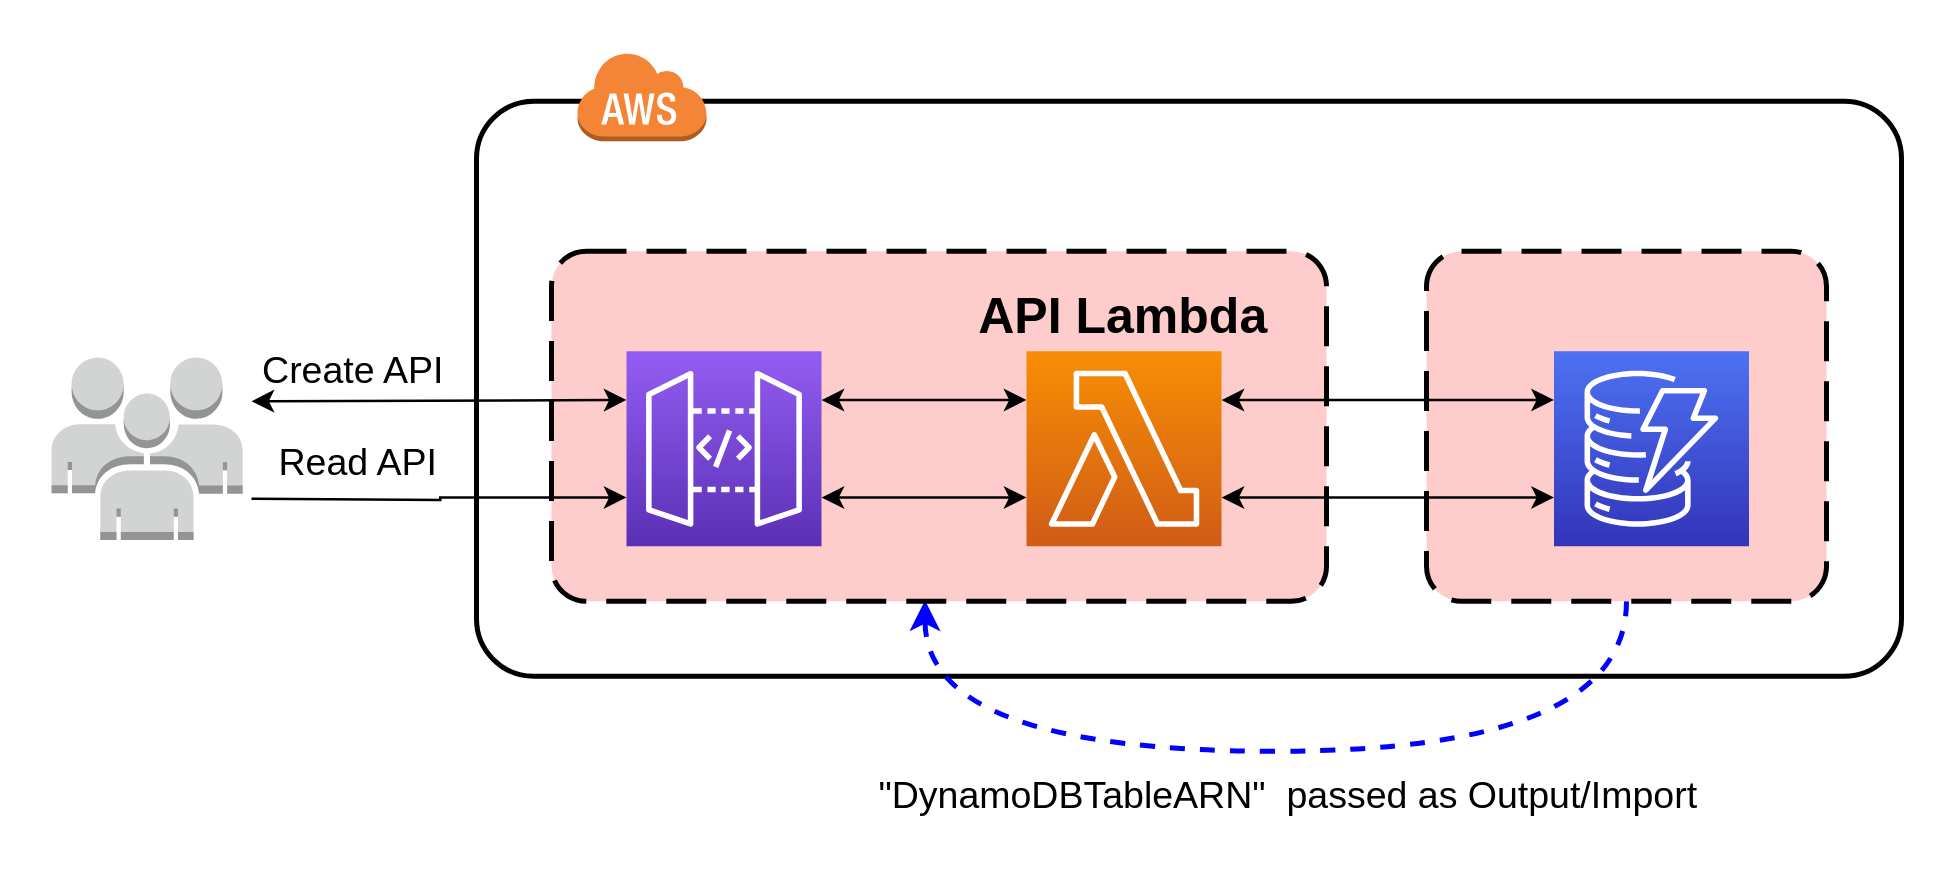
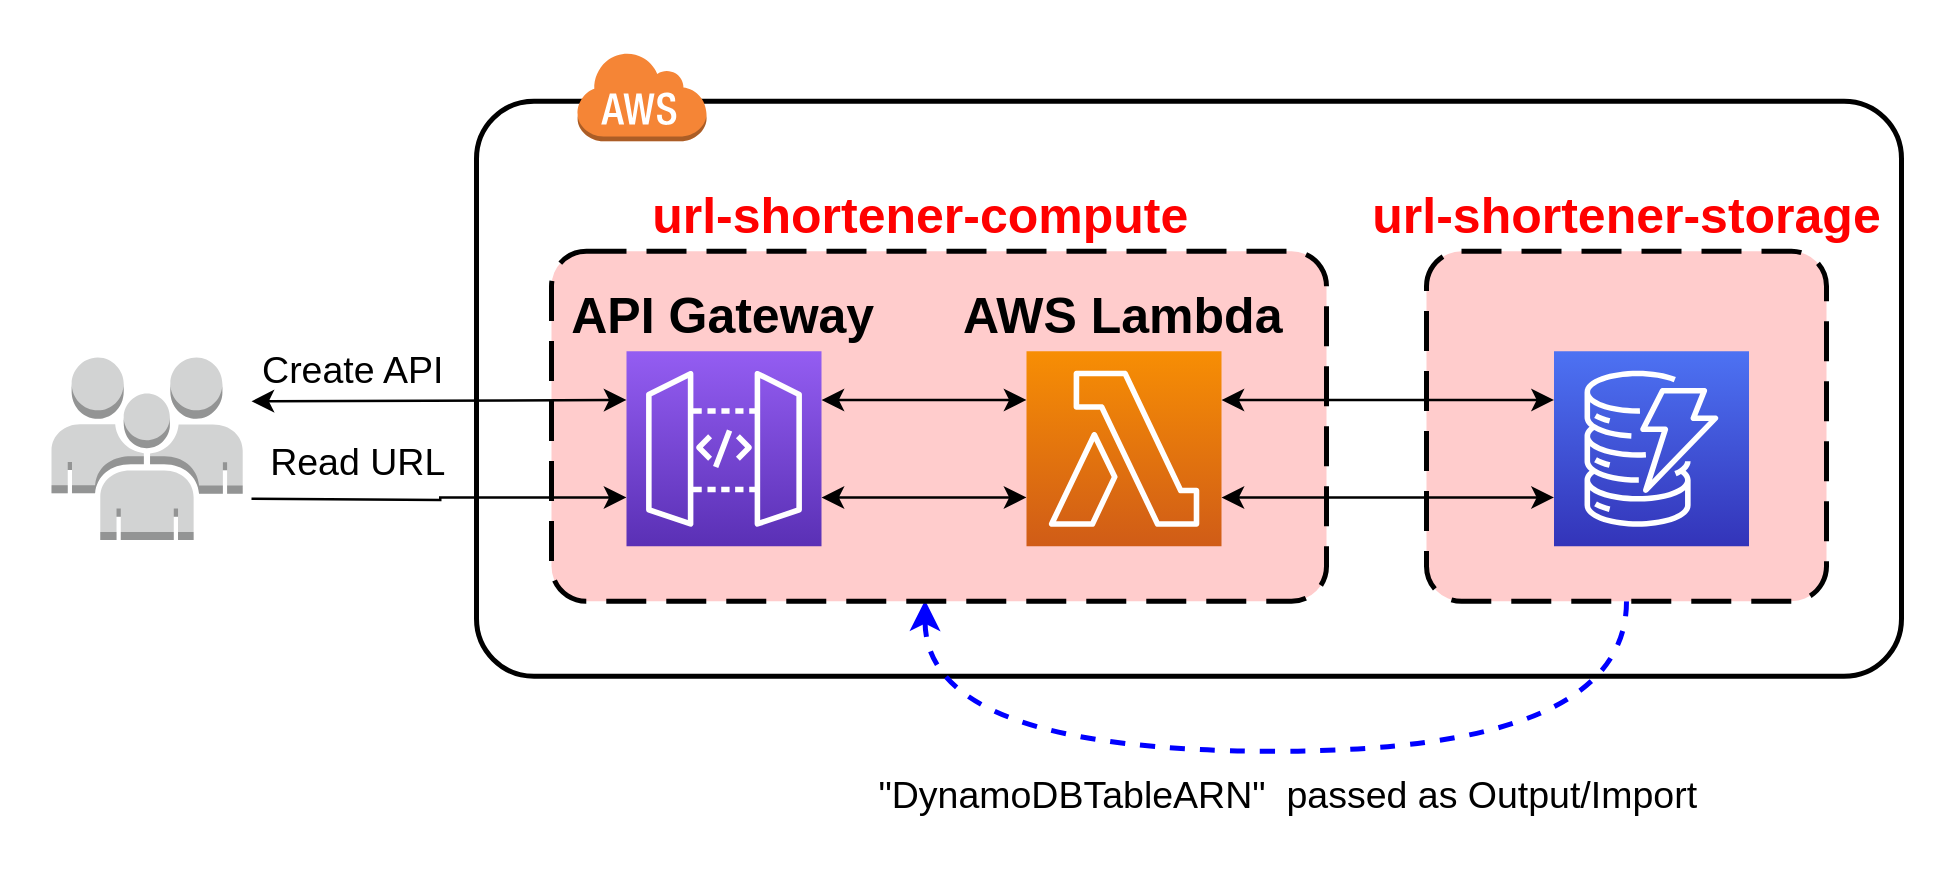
  <mxCell id="0" />
  <mxCell id="1" parent="0" />
  <mxCell id="2" value="" style="rounded=1;arcSize=10;dashed=0;fillColor=none;gradientColor=none;strokeWidth=2;fontSize=20;" parent="1" vertex="1"><mxGeometry x="190" y="40" width="570" height="230" as="geometry" /></mxCell>
  <mxCell id="3" style="edgeStyle=orthogonalEdgeStyle;rounded=0;orthogonalLoop=1;jettySize=auto;html=1;entryX=0.482;entryY=0.997;entryDx=0;entryDy=0;entryPerimeter=0;exitX=0.5;exitY=1;exitDx=0;exitDy=0;curved=1;strokeColor=#0000FF;strokeWidth=2;dashed=1;" edge="1" parent="1" source="4" target="5"><mxGeometry relative="1" as="geometry"><mxPoint x="650" y="400" as="targetPoint" /><Array as="points"><mxPoint x="650" y="300" /><mxPoint x="369" y="300" /></Array></mxGeometry></mxCell>
  <mxCell id="4" value="" style="rounded=1;arcSize=10;dashed=1;strokeColor=#000000;fillColor=#FFCCCC;dashPattern=8 4;strokeWidth=2;fontSize=20;" vertex="1" parent="1"><mxGeometry x="570" y="100" width="160" height="140" as="geometry" /></mxCell>
  <mxCell id="5" value="" style="rounded=1;arcSize=10;dashed=1;strokeColor=#000000;fillColor=#FFCCCC;dashPattern=8 4;strokeWidth=2;fontSize=20;" parent="1" vertex="1"><mxGeometry x="220" y="100" width="310" height="140" as="geometry" /></mxCell>
  <mxCell id="6" style="edgeStyle=orthogonalEdgeStyle;rounded=0;orthogonalLoop=1;jettySize=auto;html=1;exitX=1;exitY=0.25;exitDx=0;exitDy=0;exitPerimeter=0;entryX=0;entryY=0.25;entryDx=0;entryDy=0;entryPerimeter=0;fontSize=20;fontColor=#FF0000;startArrow=classic;startFill=1;" parent="1" source="8" target="11" edge="1"><mxGeometry relative="1" as="geometry" /></mxCell>
  <mxCell id="7" style="edgeStyle=orthogonalEdgeStyle;rounded=0;orthogonalLoop=1;jettySize=auto;html=1;exitX=0;exitY=0.75;exitDx=0;exitDy=0;exitPerimeter=0;fontSize=20;fontColor=#FF0000;startArrow=classic;startFill=1;endArrow=none;endFill=0;" parent="1" source="8" edge="1"><mxGeometry relative="1" as="geometry"><mxPoint x="100" y="199" as="targetPoint" /></mxGeometry></mxCell>
  <mxCell id="8" value="" style="sketch=0;points=[[0,0,0],[0.25,0,0],[0.5,0,0],[0.75,0,0],[1,0,0],[0,1,0],[0.25,1,0],[0.5,1,0],[0.75,1,0],[1,1,0],[0,0.25,0],[0,0.5,0],[0,0.75,0],[1,0.25,0],[1,0.5,0],[1,0.75,0]];outlineConnect=0;fontColor=#232F3E;gradientColor=#945DF2;gradientDirection=north;fillColor=#5A30B5;strokeColor=#ffffff;dashed=0;verticalLabelPosition=bottom;verticalAlign=top;align=center;html=1;fontSize=12;fontStyle=0;aspect=fixed;shape=mxgraph.aws4.resourceIcon;resIcon=mxgraph.aws4.api_gateway;" parent="1" vertex="1"><mxGeometry x="250" y="140" width="78" height="78" as="geometry" /></mxCell>
  <mxCell id="9" style="edgeStyle=orthogonalEdgeStyle;rounded=0;orthogonalLoop=1;jettySize=auto;html=1;exitX=1;exitY=0.25;exitDx=0;exitDy=0;exitPerimeter=0;entryX=0;entryY=0.25;entryDx=0;entryDy=0;entryPerimeter=0;fontSize=20;fontColor=#FF0000;startArrow=classic;startFill=1;" parent="1" source="11" target="13" edge="1"><mxGeometry relative="1" as="geometry" /></mxCell>
  <mxCell id="10" style="edgeStyle=orthogonalEdgeStyle;rounded=0;orthogonalLoop=1;jettySize=auto;html=1;exitX=0;exitY=0.75;exitDx=0;exitDy=0;exitPerimeter=0;entryX=1;entryY=0.75;entryDx=0;entryDy=0;entryPerimeter=0;fontSize=20;fontColor=#FF0000;startArrow=classic;startFill=1;endArrow=classic;endFill=1;" parent="1" source="11" target="8" edge="1"><mxGeometry relative="1" as="geometry" /></mxCell>
  <mxCell id="11" value="" style="sketch=0;points=[[0,0,0],[0.25,0,0],[0.5,0,0],[0.75,0,0],[1,0,0],[0,1,0],[0.25,1,0],[0.5,1,0],[0.75,1,0],[1,1,0],[0,0.25,0],[0,0.5,0],[0,0.75,0],[1,0.25,0],[1,0.5,0],[1,0.75,0]];outlineConnect=0;fontColor=#232F3E;gradientColor=#F78E04;gradientDirection=north;fillColor=#D05C17;strokeColor=#ffffff;dashed=0;verticalLabelPosition=bottom;verticalAlign=top;align=center;html=1;fontSize=12;fontStyle=0;aspect=fixed;shape=mxgraph.aws4.resourceIcon;resIcon=mxgraph.aws4.lambda;" parent="1" vertex="1"><mxGeometry x="410" y="140" width="78" height="78" as="geometry" /></mxCell>
  <mxCell id="12" style="edgeStyle=orthogonalEdgeStyle;rounded=0;orthogonalLoop=1;jettySize=auto;html=1;exitX=0;exitY=0.75;exitDx=0;exitDy=0;exitPerimeter=0;entryX=1;entryY=0.75;entryDx=0;entryDy=0;entryPerimeter=0;fontSize=20;fontColor=#FF0000;startArrow=classic;startFill=1;" parent="1" source="13" target="11" edge="1"><mxGeometry relative="1" as="geometry" /></mxCell>
  <mxCell id="13" value="" style="sketch=0;points=[[0,0,0],[0.25,0,0],[0.5,0,0],[0.75,0,0],[1,0,0],[0,1,0],[0.25,1,0],[0.5,1,0],[0.75,1,0],[1,1,0],[0,0.25,0],[0,0.5,0],[0,0.75,0],[1,0.25,0],[1,0.5,0],[1,0.75,0]];outlineConnect=0;fontColor=#232F3E;gradientColor=#4D72F3;gradientDirection=north;fillColor=#3334B9;strokeColor=#ffffff;dashed=0;verticalLabelPosition=bottom;verticalAlign=top;align=center;html=1;fontSize=12;fontStyle=0;aspect=fixed;shape=mxgraph.aws4.resourceIcon;resIcon=mxgraph.aws4.dynamodb;" parent="1" vertex="1"><mxGeometry x="621" y="140" width="78" height="78" as="geometry" /></mxCell>
- <mxCell id="15" value="API Lambda" style="text;html=1;strokeColor=none;fillColor=none;align=center;verticalAlign=middle;whiteSpace=wrap;rounded=0;fontSize=20;fontStyle=1" parent="1" vertex="1"><mxGeometry x="379" y="110" width="140" height="30" as="geometry" /></mxCell>
+ <mxCell id="14" value="API Gateway" style="text;html=1;strokeColor=none;fillColor=none;align=center;verticalAlign=middle;whiteSpace=wrap;rounded=0;fontSize=20;fontStyle=1" parent="1" vertex="1"><mxGeometry x="219" y="110" width="140" height="30" as="geometry" /></mxCell>
+ <mxCell id="15" value="AWS Lambda" style="text;html=1;strokeColor=none;fillColor=none;align=center;verticalAlign=middle;whiteSpace=wrap;rounded=0;fontSize=20;fontStyle=1" parent="1" vertex="1"><mxGeometry x="379" y="110" width="140" height="30" as="geometry" /></mxCell>
  <mxCell id="16" value="" style="dashed=0;html=1;shape=mxgraph.aws3.cloud;fillColor=#F58536;gradientColor=none;dashed=0;fontSize=20;" parent="1" vertex="1"><mxGeometry x="230" y="20" width="52" height="36" as="geometry" /></mxCell>
+ <mxCell id="17" value="url-shortener-compute" style="text;html=1;strokeColor=none;fillColor=none;align=center;verticalAlign=middle;whiteSpace=wrap;rounded=0;fontSize=20;fontStyle=1;fontColor=#FF0000;" parent="1" vertex="1"><mxGeometry x="220" y="70" width="296" height="30" as="geometry" /></mxCell>
  <mxCell id="18" value="" style="endArrow=classic;html=1;rounded=0;fontSize=20;fontColor=#FF0000;entryX=0;entryY=0.25;entryDx=0;entryDy=0;entryPerimeter=0;startArrow=classic;startFill=1;" parent="1" target="8" edge="1"><mxGeometry width="50" height="50" relative="1" as="geometry"><mxPoint x="100" y="160" as="sourcePoint" /><mxPoint x="120" y="140" as="targetPoint" /></mxGeometry></mxCell>
  <mxCell id="19" value="" style="outlineConnect=0;dashed=0;verticalLabelPosition=bottom;verticalAlign=top;align=center;html=1;shape=mxgraph.aws3.users;fillColor=#D2D3D3;gradientColor=none;fontSize=20;fontColor=#FF0000;strokeColor=#000000;" parent="1" vertex="1"><mxGeometry x="20" y="142.5" width="76.48" height="73" as="geometry" /></mxCell>
  <mxCell id="20" value="&lt;font style=&quot;font-size: 15px;&quot; color=&quot;#000000&quot;&gt;Create API&lt;/font&gt;" style="text;html=1;strokeColor=none;fillColor=none;align=center;verticalAlign=middle;whiteSpace=wrap;rounded=0;fontSize=20;fontColor=#FF0000;" parent="1" vertex="1"><mxGeometry x="96.48" y="130" width="90" height="30" as="geometry" /></mxCell>
- <mxCell id="21" value="&lt;font style=&quot;font-size: 15px;&quot; color=&quot;#000000&quot;&gt;Read API&lt;/font&gt;" style="text;html=1;strokeColor=none;fillColor=none;align=center;verticalAlign=middle;whiteSpace=wrap;rounded=0;fontSize=20;fontColor=#FF0000;" parent="1" vertex="1"><mxGeometry x="96.48" y="167" width="93.52" height="30" as="geometry" /></mxCell>
+ <mxCell id="21" value="&lt;font style=&quot;font-size: 15px;&quot; color=&quot;#000000&quot;&gt;Read URL&lt;/font&gt;" style="text;html=1;strokeColor=none;fillColor=none;align=center;verticalAlign=middle;whiteSpace=wrap;rounded=0;fontSize=20;fontColor=#FF0000;" parent="1" vertex="1"><mxGeometry x="96.48" y="167" width="93.52" height="30" as="geometry" /></mxCell>
+ <mxCell id="22" value="url-shortener-storage" style="text;html=1;strokeColor=none;fillColor=none;align=center;verticalAlign=middle;whiteSpace=wrap;rounded=0;fontSize=20;fontStyle=1;fontColor=#FF0000;" vertex="1" parent="1"><mxGeometry x="539.5" y="70" width="221" height="30" as="geometry" /></mxCell>
  <mxCell id="23" value="&lt;font style=&quot;&quot; color=&quot;#000000&quot;&gt;&lt;span style=&quot;font-size: 15px;&quot;&gt;&quot;DynamoDBTableARN&quot;&amp;nbsp; passed as Output/Import&lt;/span&gt;&lt;/font&gt;" style="text;html=1;strokeColor=none;fillColor=none;align=center;verticalAlign=middle;whiteSpace=wrap;rounded=0;fontSize=20;fontColor=#FF0000;" vertex="1" parent="1"><mxGeometry x="340" y="300" width="350" height="30" as="geometry" /></mxCell>
